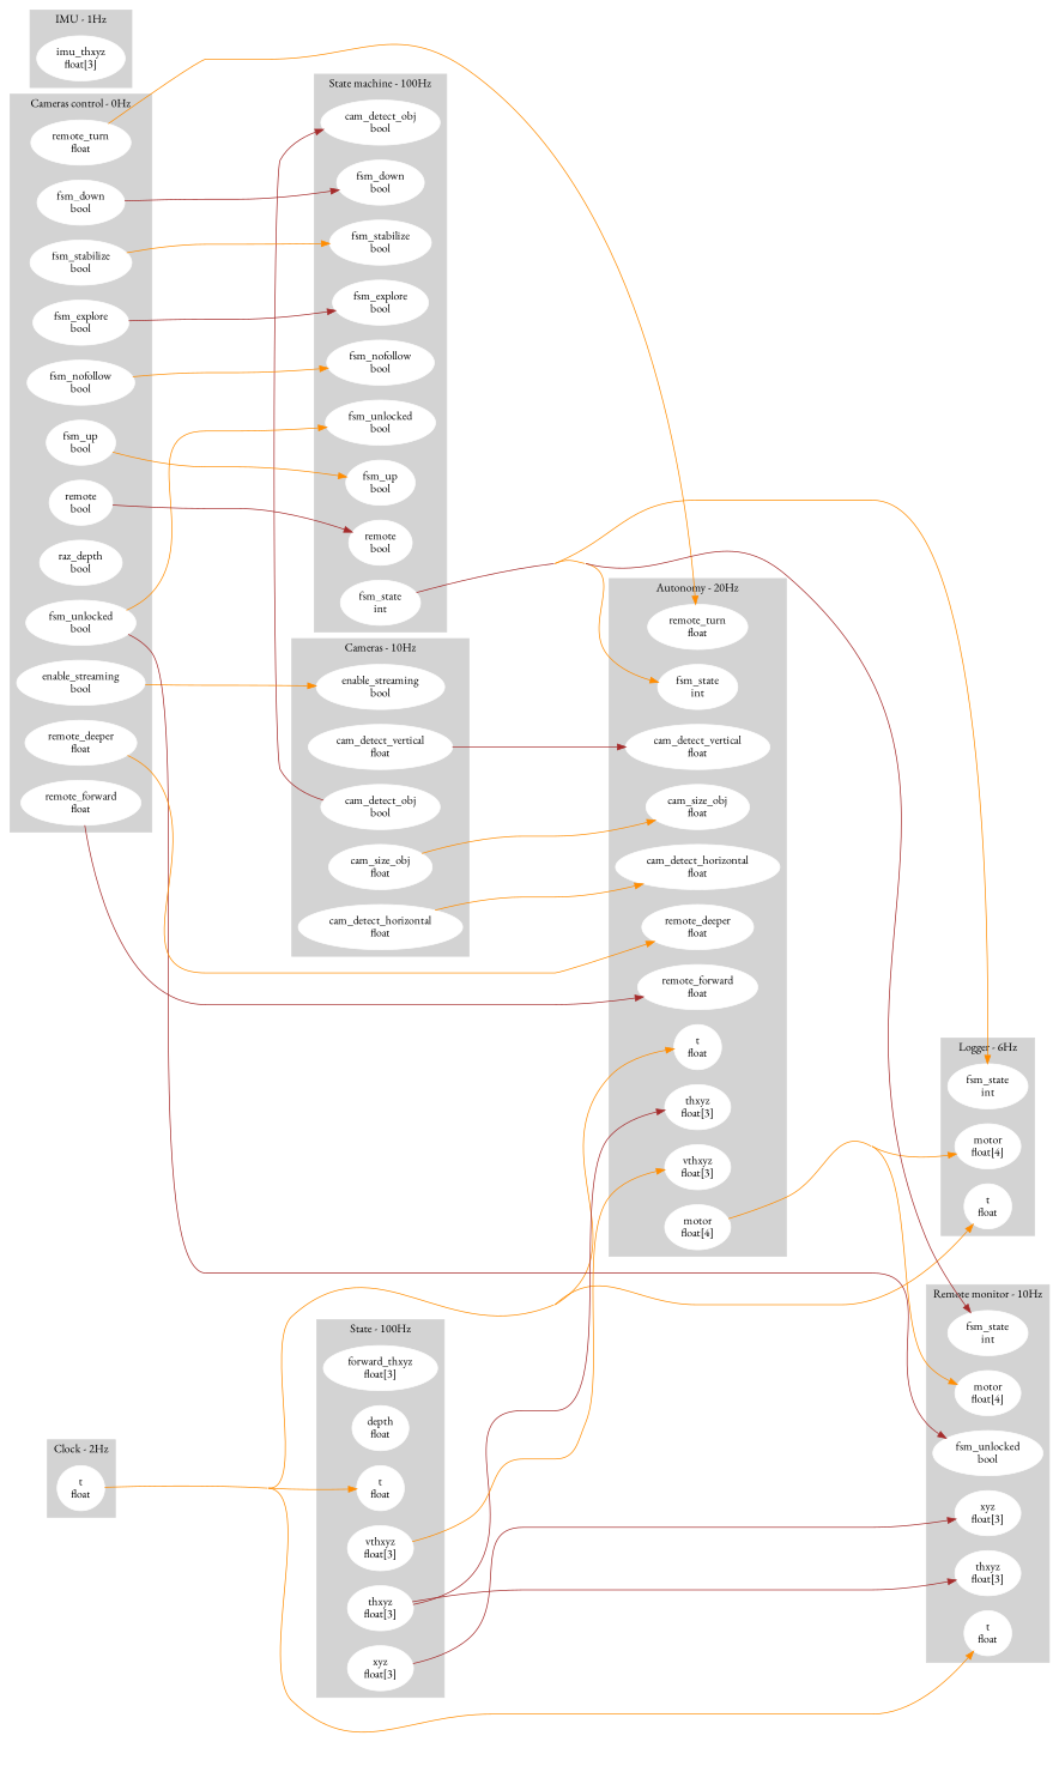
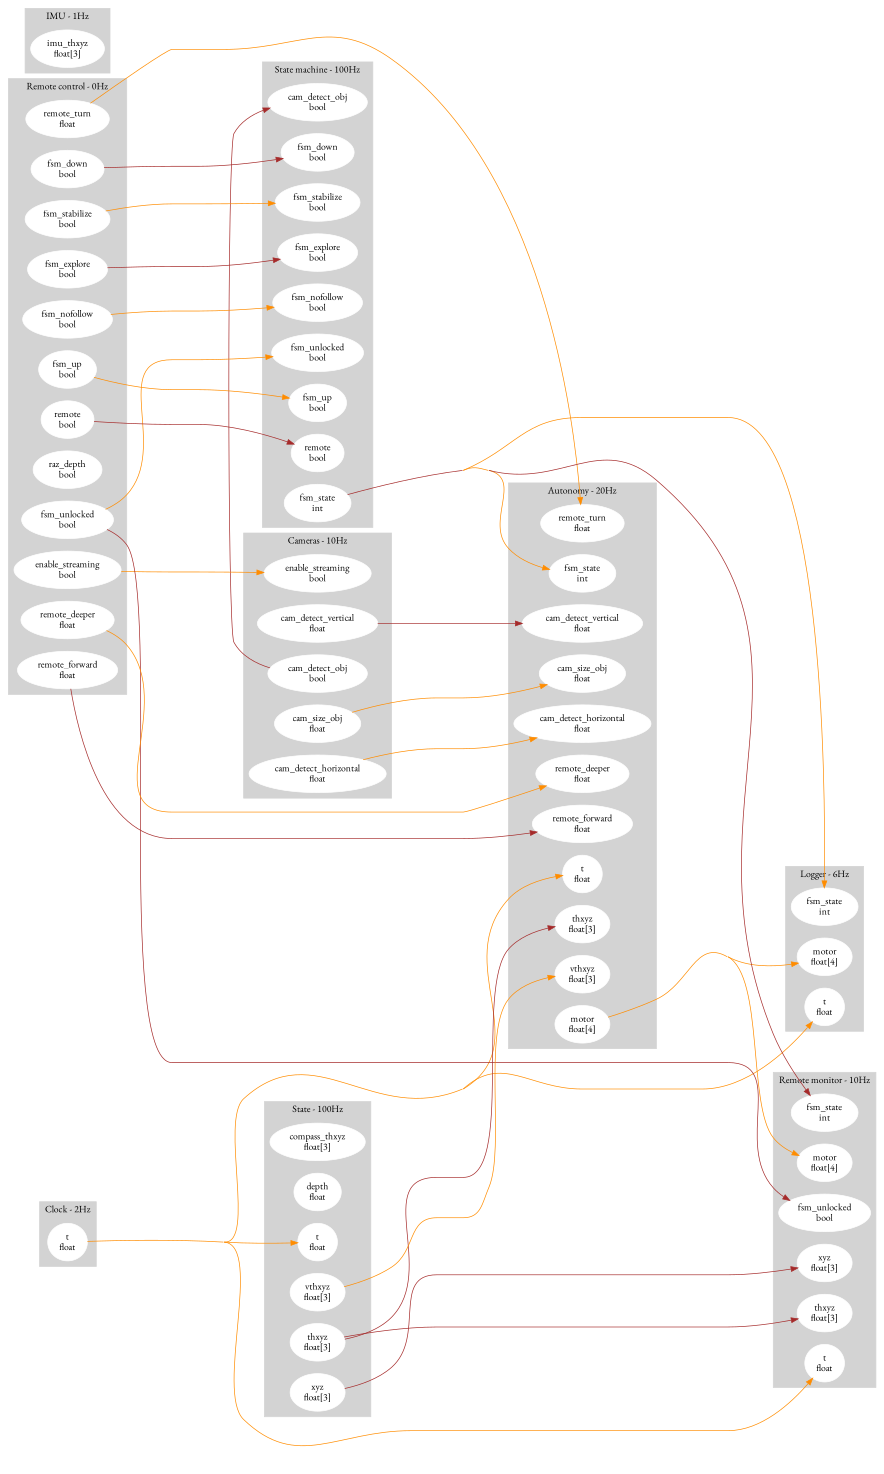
  digraph {
    concentrate=true
    fontname="EB Garamond"
    rankdir=LR
    node [color=white fontname="EB Garamond" style=filled]
    edge [color=darkorange fontname="EB Garamond" minlen=5]
    n1 [label="cam_detect_horizontal\nfloat"]
    n2 [label="cam_detect_vertical\nfloat"]
    n3 [label="cam_size_obj\nfloat"]
    n4 [label="fsm_state\nint"]
    n5 [label="remote_deeper\nfloat"]
    n6 [label="remote_forward\nfloat"]
    n7 [label="remote_turn\nfloat"]
    n8 [label="t\nfloat"]
    n9 [label="thxyz\nfloat[3]"]
    n10 [label="vthxyz\nfloat[3]"]
    n11 [label="motor\nfloat[4]"]
    n12 [label="enable_streaming\nbool"]
    n13 [label="cam_detect_horizontal\nfloat"]
    n14 [label="cam_detect_obj\nbool"]
    n15 [label="cam_detect_vertical\nfloat"]
    n16 [label="cam_size_obj\nfloat"]
    n17 [label="t\nfloat"]
    n18 [label="imu_thxyz\nfloat[3]"]
    n19 [label="fsm_state\nint"]
    n20 [label="motor\nfloat[4]"]
    n21 [label="t\nfloat"]
    n22 [label="enable_streaming\nbool"]
    n23 [label="fsm_down\nbool"]
    n24 [label="fsm_explore\nbool"]
    n25 [label="fsm_nofollow\nbool"]
    n26 [label="fsm_stabilize\nbool"]
    n27 [label="fsm_unlocked\nbool"]
    n28 [label="fsm_up\nbool"]
    n29 [label="raz_depth\nbool"]
    n30 [label="remote\nbool"]
    n31 [label="remote_deeper\nfloat"]
    n32 [label="remote_forward\nfloat"]
    n33 [label="remote_turn\nfloat"]
    n34 [label="fsm_state\nint"]
    n35 [label="fsm_unlocked\nbool"]
    n36 [label="motor\nfloat[4]"]
    n37 [label="t\nfloat"]
    n38 [label="thxyz\nfloat[3]"]
    n39 [label="xyz\nfloat[3]"]
-   n40 [label="forward_thxyz\nfloat[3]"]
+   n40 [label="compass_thxyz\nfloat[3]"]
    n41 [label="depth\nfloat"]
    n42 [label="t\nfloat"]
    n43 [label="thxyz\nfloat[3]"]
    n44 [label="vthxyz\nfloat[3]"]
    n45 [label="xyz\nfloat[3]"]
    n46 [label="cam_detect_obj\nbool"]
    n47 [label="fsm_down\nbool"]
    n48 [label="fsm_explore\nbool"]
    n49 [label="fsm_nofollow\nbool"]
    n50 [label="fsm_stabilize\nbool"]
    n51 [label="fsm_unlocked\nbool"]
    n52 [label="fsm_up\nbool"]
    n53 [label="remote\nbool"]
    n54 [label="fsm_state\nint"]
    subgraph cluster_1 {
      color=lightgrey
      label="Autonomy - 20Hz"
      style=filled
      n1
      n2
      n3
      n4
      n5
      n6
      n7
      n8
      n9
      n10
      n11
    }
    subgraph cluster_2 {
      color=lightgrey
      label="Cameras - 10Hz"
      style=filled
      n12
      n13
      n14
      n15
      n16
    }
    subgraph cluster_3 {
      color=lightgrey
      label="Clock - 2Hz"
      style=filled
      n17
    }
    subgraph cluster_4 {
      color=lightgrey
      label="IMU - 1Hz"
      style=filled
      n18
    }
    subgraph cluster_5 {
      color=lightgrey
      label="Logger - 6Hz"
      style=filled
      n19
      n20
      n21
    }
    subgraph cluster_6 {
      color=lightgrey
-     label="Cameras control - 0Hz"
+     label="Remote control - 0Hz"
      style=filled
      n22
      n23
      n24
      n25
      n26
      n27
      n28
      n29
      n30
      n31
      n32
      n33
    }
    subgraph cluster_7 {
      color=lightgrey
      label="Remote monitor - 10Hz"
      style=filled
      n34
      n35
      n36
      n37
      n38
      n39
    }
    subgraph cluster_8 {
      color=lightgrey
      label="State - 100Hz"
      style=filled
      n40
      n41
      n42
      n43
      n44
      n45
    }
    subgraph cluster_9 {
      color=lightgrey
      label="State machine - 100Hz"
      style=filled
      n46
      n47
      n48
      n49
      n50
      n51
      n52
      n53
      n54
    }
    n11 -> n20
    n11 -> n36
    n13 -> n1
    n14 -> n46 [color=brown]
    n15 -> n2 [color=brown]
    n16 -> n3
    n17 -> n8
    n17 -> n21
    n17 -> n37
    n17 -> n42
    n22 -> n12
    n23 -> n47 [color=brown]
    n24 -> n48 [color=brown]
    n25 -> n49
    n26 -> n50
    n27 -> n35 [color=brown]
    n27 -> n51
    n28 -> n52
    n30 -> n53 [color=brown]
    n31 -> n5
    n32 -> n6 [color=brown]
    n33 -> n7
    n43 -> n9 [color=brown]
    n43 -> n38 [color=brown]
    n44 -> n10
    n45 -> n39 [color=brown]
    n54 -> n4
    n54 -> n19
    n54 -> n34 [color=brown]
  }
